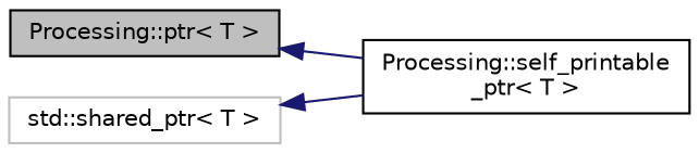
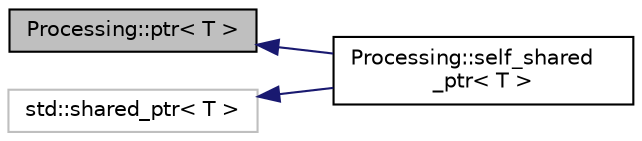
  digraph {
    rankdir=LR
    node [color=black fillcolor=white fontname=Helvetica fontsize=10 shape=record style=filled]
    edge [color=midnightblue dir=back fontname=Helvetica fontsize=10 labelfontname=Helvetica labelfontsize=10 style=solid]
    n1 [fillcolor=grey75 fontcolor=black height=0.2 label="Processing::ptr\< T \>" width=0.4]
-   n2 [height=0.2 label="Processing::self_printable\l_ptr\< T \>" width=0.4]
+   n2 [height=0.2 label="Processing::self_shared\l_ptr\< T \>" width=0.4]
    n3 [color=grey75 height=0.2 label="std::shared_ptr\< T \>" width=0.4]
    n1 -> n2
    n3 -> n2
  }
